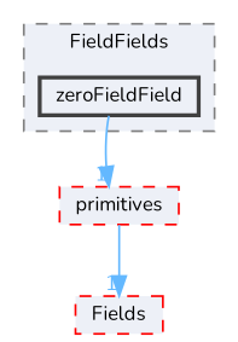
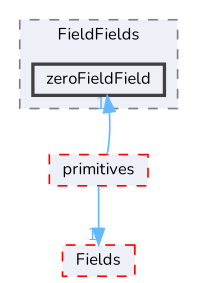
  digraph {
    compound=true
    fontname=Nunito
    node [color=red fillcolor="#edf0f7" fontname=Nunito fontsize=10 shape=box style="filled,dashed"]
    edge [color=steelblue1 fontcolor=steelblue1 fontname=Nunito fontsize=10 headlabel=1 labeldistance=1.5 labelfontname=Helvetica labelfontsize=10]
    n1 [color=grey25 height=0.2 label=zeroFieldField style="filled,bold" width=0.4]
    n2 [height=0.2 label=primitives width=0.4]
    n3 [height=0.2 label=Fields width=0.4]
    subgraph cluster_1 {
      bgcolor="#edf0f7"
      fontsize=10
      label=FieldFields
      pencolor=grey50
      style="filled,dashed"
      n1
    }
-   n1 -> n2
+   n2 -> n1
    n2 -> n3
  }
